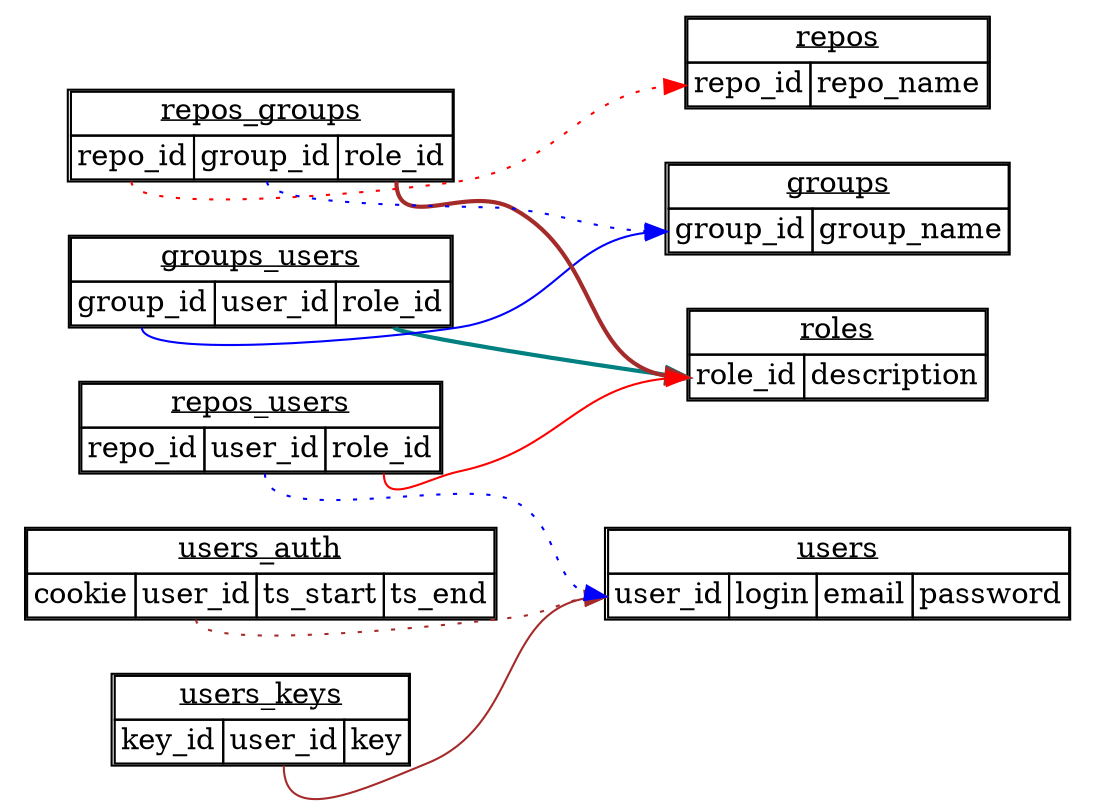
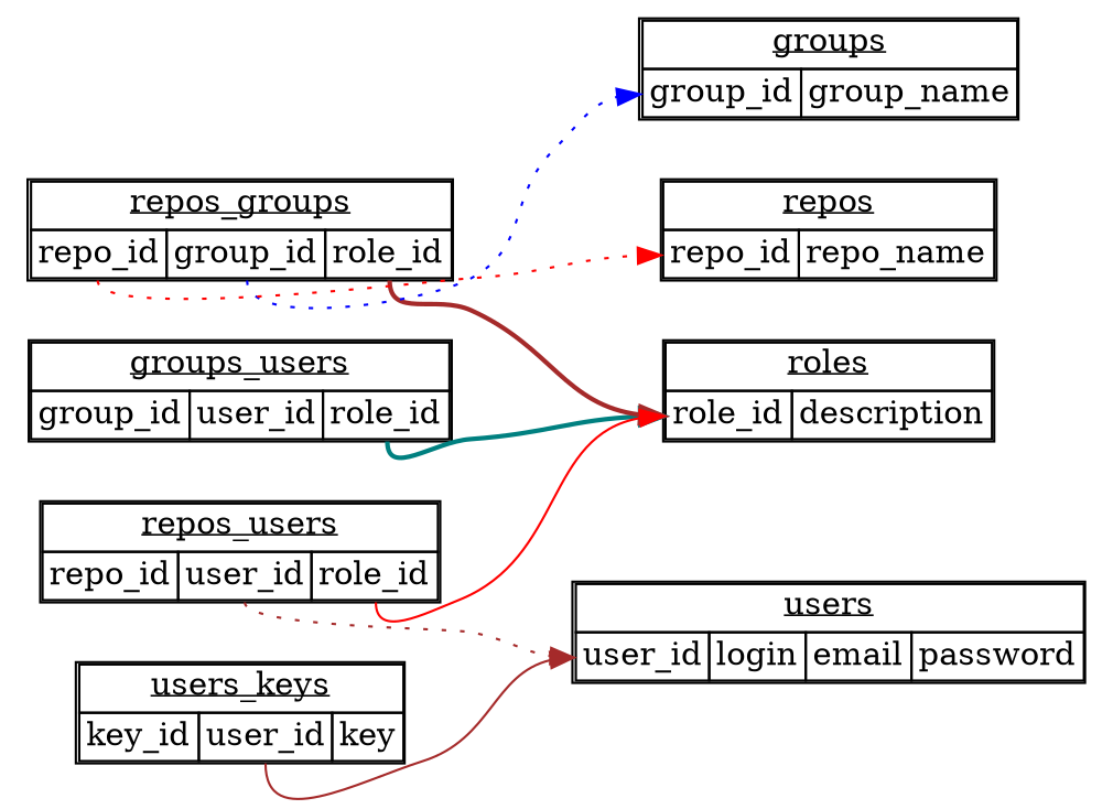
  digraph {
    rankdir=LR
    splines=true
    node [shape=plaintext]
    edge [color=brown headport=user_id style=dotted tailport=user_id]
    n1 [label=<<TABLE CELLSPACING="0"><TR><TD COLSPAN="4"><U>roles</U></TD></TR><TR><TD PORT="role_id">role_id</TD><TD PORT="description">description</TD></TR></TABLE>>]
    n2 [label=<<TABLE CELLSPACING="0"><TR><TD COLSPAN="4"><U>users</U></TD></TR><TR><TD PORT="user_id">user_id</TD><TD PORT="login">login</TD><TD PORT="email">email</TD><TD PORT="password">password</TD></TR></TABLE>>]
    n3 [label=<<TABLE CELLSPACING="0"><TR><TD COLSPAN="4"><U>users_keys</U></TD></TR><TR><TD PORT="key_id">key_id</TD><TD PORT="user_id">user_id</TD><TD PORT="key">key</TD></TR></TABLE>>]
-   n4 [label=<<TABLE CELLSPACING="0"><TR><TD COLSPAN="4"><U>users_auth</U></TD></TR><TR><TD PORT="cookie">cookie</TD><TD PORT="user_id">user_id</TD><TD PORT="ts_start">ts_start</TD><TD PORT="ts_end">ts_end</TD></TR></TABLE>>]
    n5 [label=<<TABLE CELLSPACING="0"><TR><TD COLSPAN="4"><U>groups</U></TD></TR><TR><TD PORT="group_id">group_id</TD><TD PORT="group_name">group_name</TD></TR></TABLE>>]
    n6 [label=<<TABLE CELLSPACING="0"><TR><TD COLSPAN="4"><U>groups_users</U></TD></TR><TR><TD PORT="group_id">group_id</TD><TD PORT="user_id">user_id</TD><TD PORT="role_id">role_id</TD></TR></TABLE>>]
    n7 [label=<<TABLE CELLSPACING="0"><TR><TD COLSPAN="4"><U>repos</U></TD></TR><TR><TD PORT="repo_id">repo_id</TD><TD PORT="repo_name">repo_name</TD></TR></TABLE>>]
    n8 [label=<<TABLE CELLSPACING="0"><TR><TD COLSPAN="4"><U>repos_groups</U></TD></TR><TR><TD PORT="repo_id">repo_id</TD><TD PORT="group_id">group_id</TD><TD PORT="role_id">role_id</TD></TR></TABLE>>]
    n9 [label=<<TABLE CELLSPACING="0"><TR><TD COLSPAN="4"><U>repos_users</U></TD></TR><TR><TD PORT="repo_id">repo_id</TD><TD PORT="user_id">user_id</TD><TD PORT="role_id">role_id</TD></TR></TABLE>>]
    n3 -> n2 [style=solid]
-   n4 -> n2
    n6 -> n1 [color=teal headport=role_id style=bold tailport=role_id]
-   n6 -> n5 [color=blue headport=group_id style=solid tailport=group_id]
    n8 -> n1 [headport=role_id style=bold tailport=role_id]
    n8 -> n5 [color=blue headport=group_id tailport=group_id]
    n8 -> n7 [color=red headport=repo_id tailport=repo_id]
    n9 -> n1 [color=red headport=role_id style=solid tailport=role_id]
-   n9 -> n2 [color=blue]
+   n9 -> n2
  }
